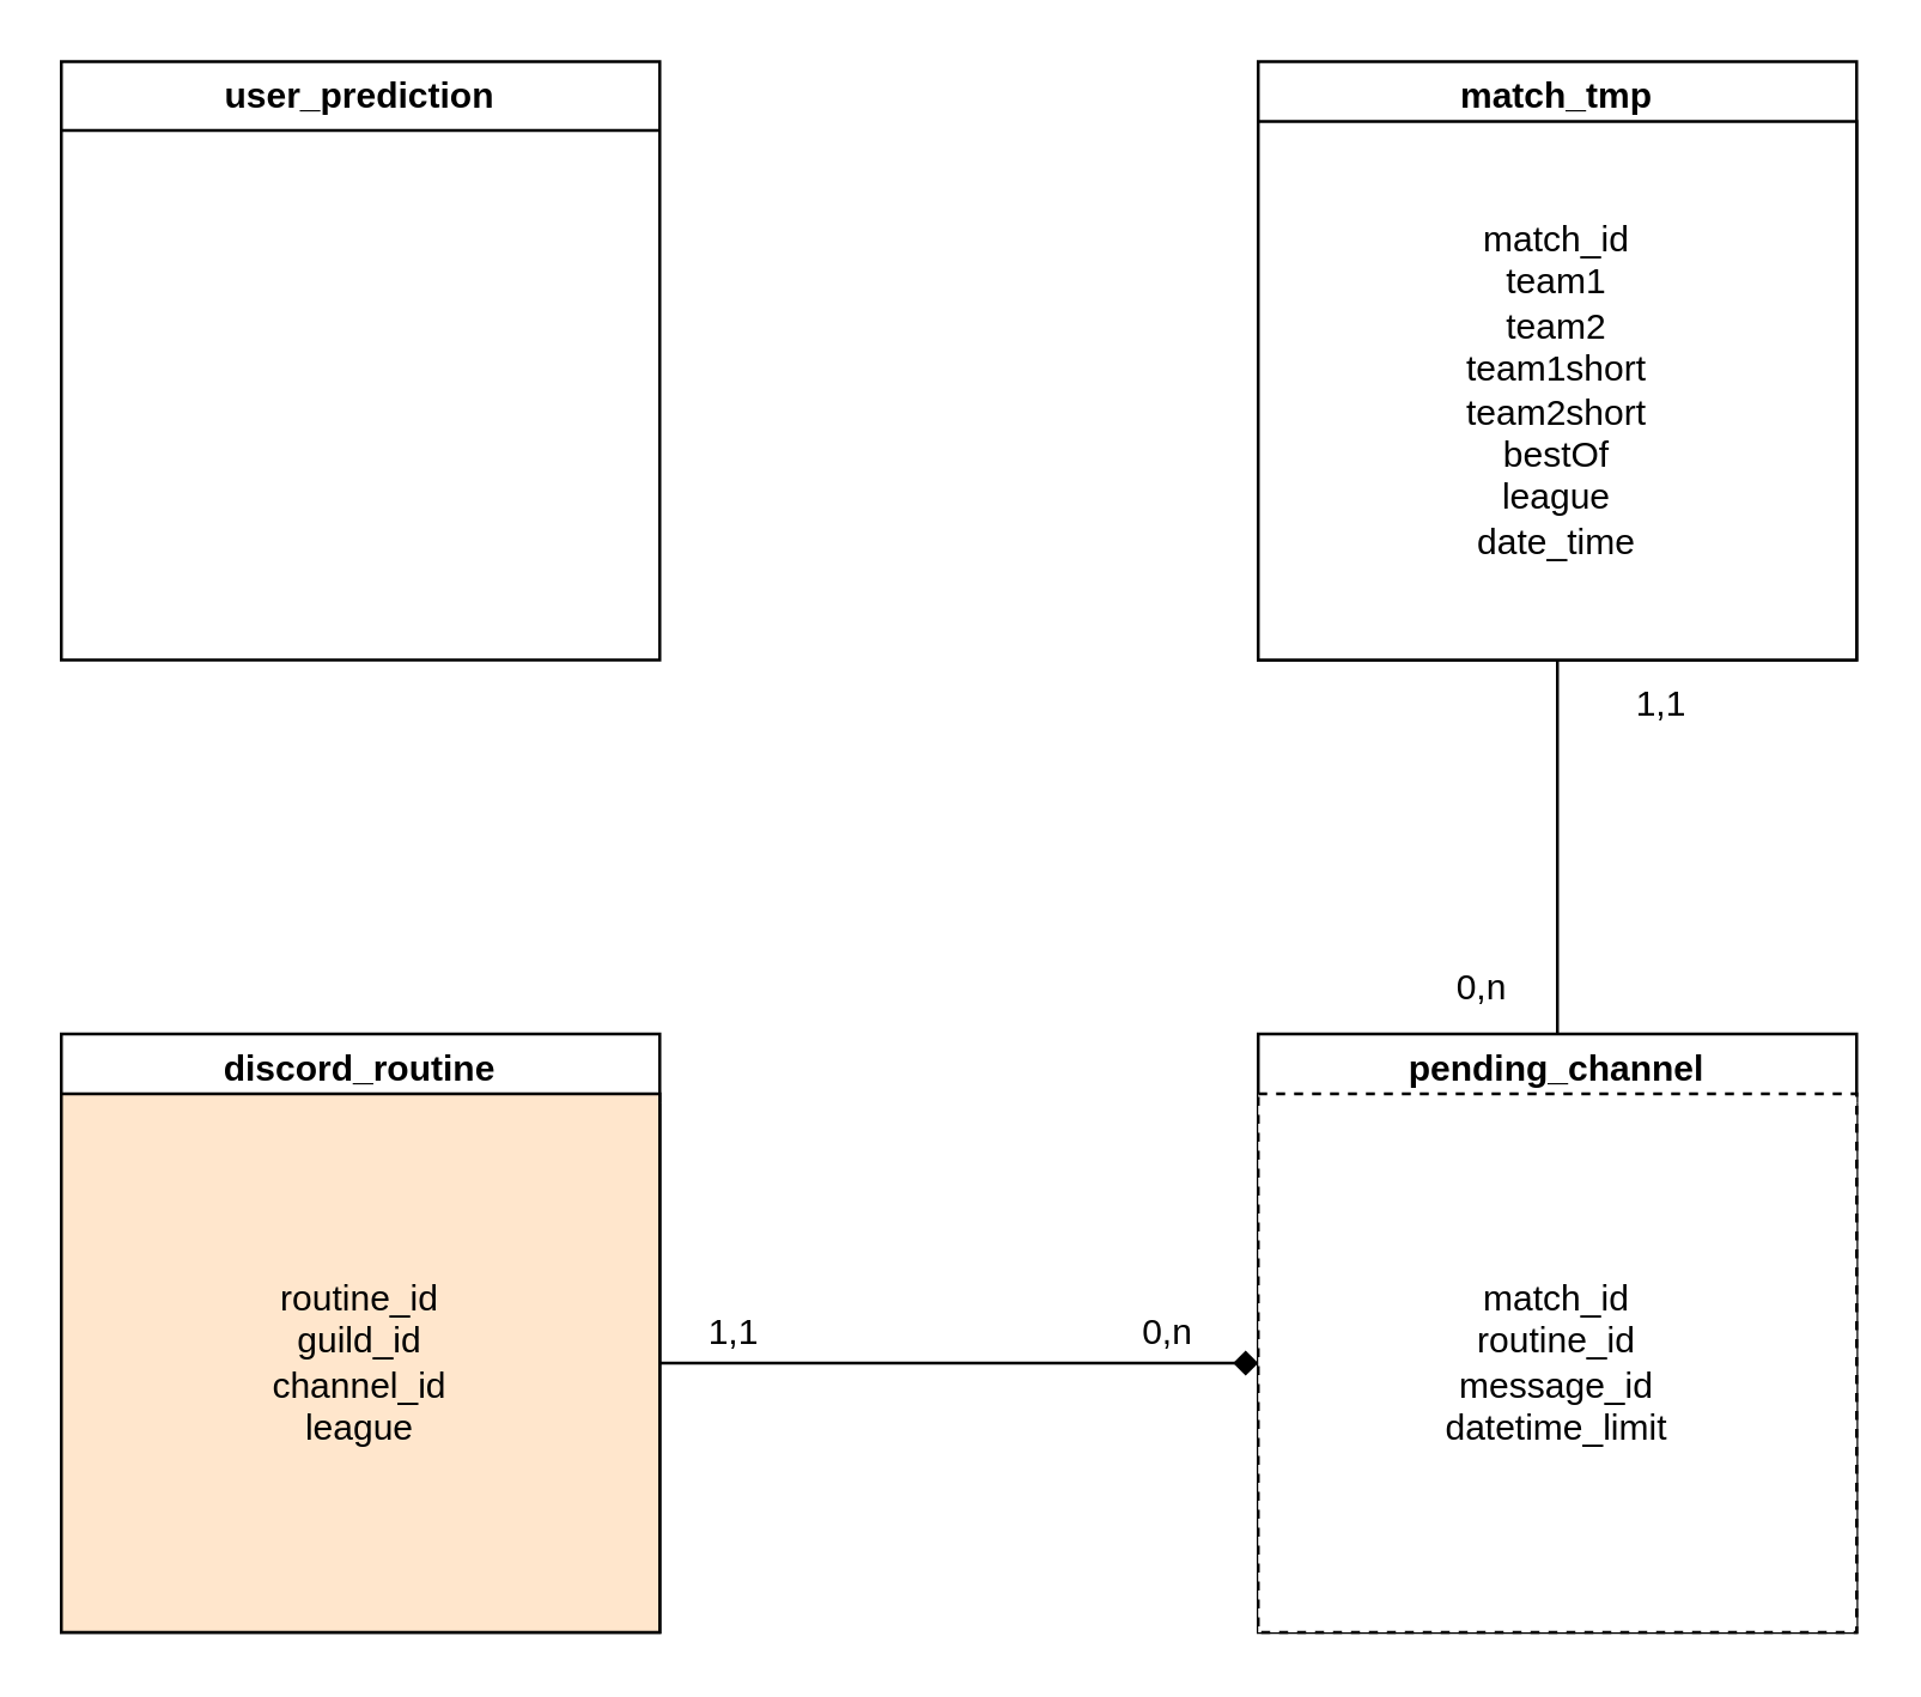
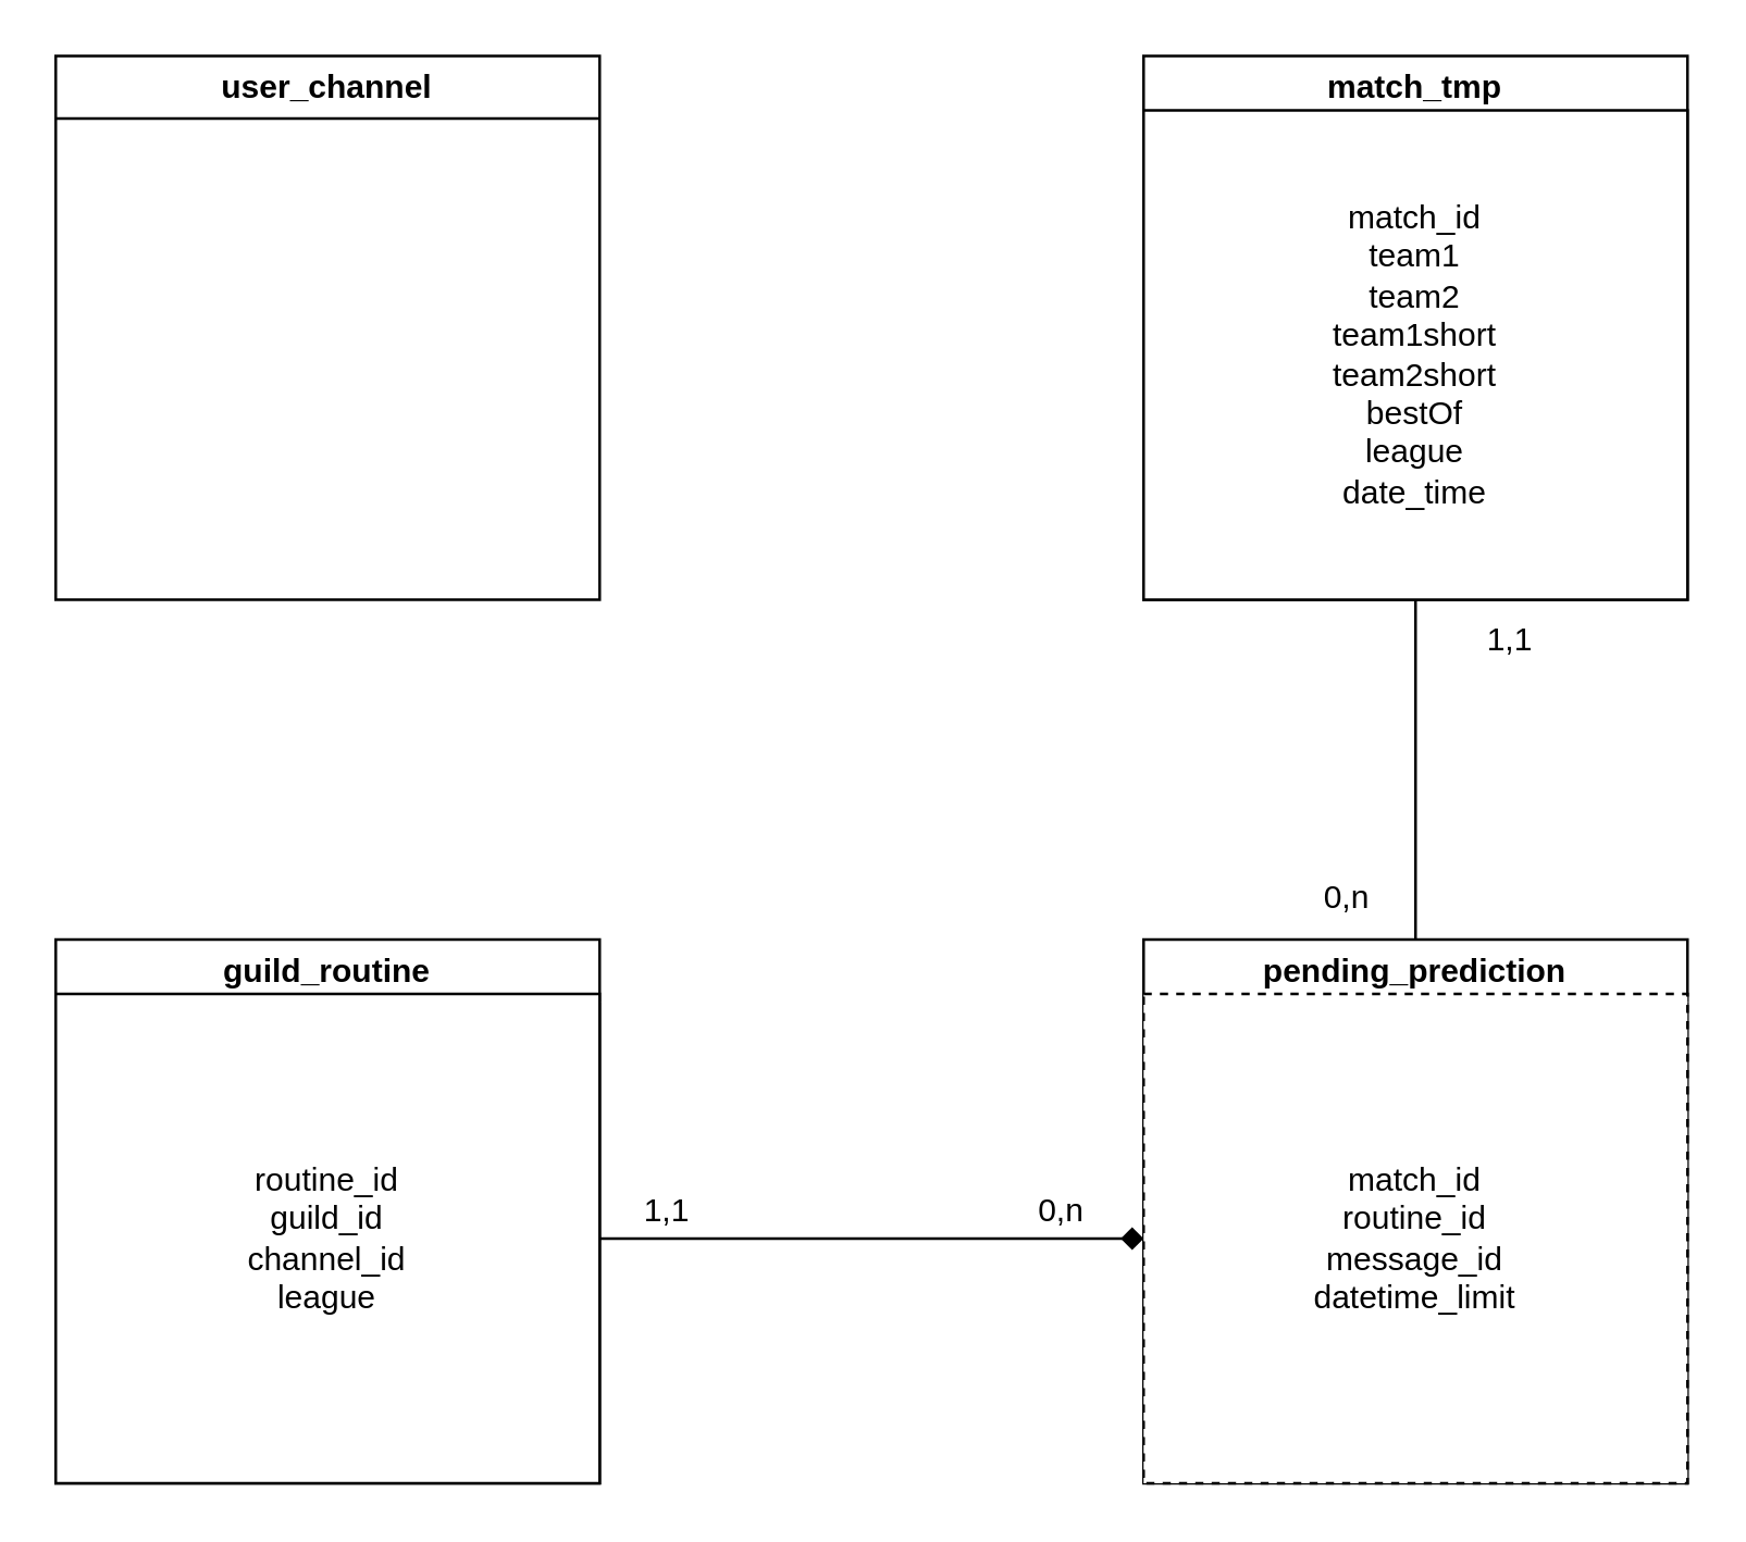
  <mxCell id="0" />
  <mxCell id="1" parent="0" />
- <mxCell id="2" value="user_prediction" style="swimlane;whiteSpace=wrap;html=1;" parent="1" vertex="1"><mxGeometry x="20" y="20" width="200" height="200" as="geometry" /></mxCell>
- <mxCell id="3" value="pending_channel" style="swimlane;whiteSpace=wrap;html=1;" parent="1" vertex="1"><mxGeometry x="420" y="345" width="200" height="200" as="geometry" /></mxCell>
+ <mxCell id="2" value="user_channel" style="swimlane;whiteSpace=wrap;html=1;" parent="1" vertex="1"><mxGeometry x="20" y="20" width="200" height="200" as="geometry" /></mxCell>
+ <mxCell id="3" value="pending_prediction" style="swimlane;whiteSpace=wrap;html=1;" parent="1" vertex="1"><mxGeometry x="420" y="345" width="200" height="200" as="geometry" /></mxCell>
  <mxCell id="4" value="match_id&lt;br&gt;routine_id&lt;br&gt;message_id&lt;br&gt;datetime_limit" style="rounded=0;whiteSpace=wrap;html=1;dashed=1;" parent="3" vertex="1"><mxGeometry y="20" width="200" height="180" as="geometry" /></mxCell>
- <mxCell id="5" value="discord_routine" style="swimlane;whiteSpace=wrap;html=1;" parent="1" vertex="1"><mxGeometry x="20" y="345" width="200" height="200" as="geometry" /></mxCell>
- <mxCell id="6" value="routine_id&lt;br&gt;guild_id&lt;br&gt;channel_id&lt;br&gt;league" style="rounded=0;whiteSpace=wrap;html=1;fillColor=#ffe6cc;" parent="5" vertex="1"><mxGeometry y="20" width="200" height="180" as="geometry" /></mxCell>
+ <mxCell id="5" value="guild_routine" style="swimlane;whiteSpace=wrap;html=1;" parent="1" vertex="1"><mxGeometry x="20" y="345" width="200" height="200" as="geometry" /></mxCell>
+ <mxCell id="6" value="routine_id&lt;br&gt;guild_id&lt;br&gt;channel_id&lt;br&gt;league" style="rounded=0;whiteSpace=wrap;html=1;" parent="5" vertex="1"><mxGeometry y="20" width="200" height="180" as="geometry" /></mxCell>
  <mxCell id="7" value="" style="endArrow=diamond;html=1;exitX=1;exitY=0.5;exitDx=0;exitDy=0;entryX=0;entryY=0.5;entryDx=0;entryDy=0;" parent="1" source="6" target="4" edge="1"><mxGeometry width="50" height="50" relative="1" as="geometry"><mxPoint x="205" y="330" as="sourcePoint" /><mxPoint x="255" y="280" as="targetPoint" /></mxGeometry></mxCell>
  <mxCell id="8" value="0,n" style="text;html=1;strokeColor=none;fillColor=none;align=center;verticalAlign=middle;whiteSpace=wrap;rounded=0;" parent="1" vertex="1"><mxGeometry x="360" y="430" width="60" height="30" as="geometry" /></mxCell>
  <mxCell id="9" value="1,1" style="text;html=1;strokeColor=none;fillColor=none;align=center;verticalAlign=middle;whiteSpace=wrap;rounded=0;" parent="1" vertex="1"><mxGeometry x="215" y="430" width="60" height="30" as="geometry" /></mxCell>
  <mxCell id="10" value="match_tmp" style="swimlane;whiteSpace=wrap;html=1;" vertex="1" parent="1"><mxGeometry x="420" y="20" width="200" height="200" as="geometry" /></mxCell>
  <mxCell id="11" value="match_id&lt;br&gt;team1&lt;br&gt;team2&lt;br&gt;team1short&lt;br&gt;team2short&lt;br&gt;bestOf&lt;br&gt;league&lt;br&gt;date_time" style="rounded=0;whiteSpace=wrap;html=1;" vertex="1" parent="10"><mxGeometry y="20" width="200" height="180" as="geometry" /></mxCell>
  <mxCell id="12" value="" style="endArrow=none;html=1;entryX=0.5;entryY=1;entryDx=0;entryDy=0;exitX=0.5;exitY=0;exitDx=0;exitDy=0;" edge="1" parent="1" source="3" target="11"><mxGeometry width="50" height="50" relative="1" as="geometry"><mxPoint x="435" y="270" as="sourcePoint" /><mxPoint x="485" y="220" as="targetPoint" /></mxGeometry></mxCell>
  <mxCell id="13" value="1,1" style="text;html=1;strokeColor=none;fillColor=none;align=center;verticalAlign=middle;whiteSpace=wrap;rounded=0;" vertex="1" parent="1"><mxGeometry x="525" y="220" width="60" height="30" as="geometry" /></mxCell>
  <mxCell id="14" value="0,n" style="text;html=1;strokeColor=none;fillColor=none;align=center;verticalAlign=middle;whiteSpace=wrap;rounded=0;" vertex="1" parent="1"><mxGeometry x="465" y="315" width="60" height="30" as="geometry" /></mxCell>
